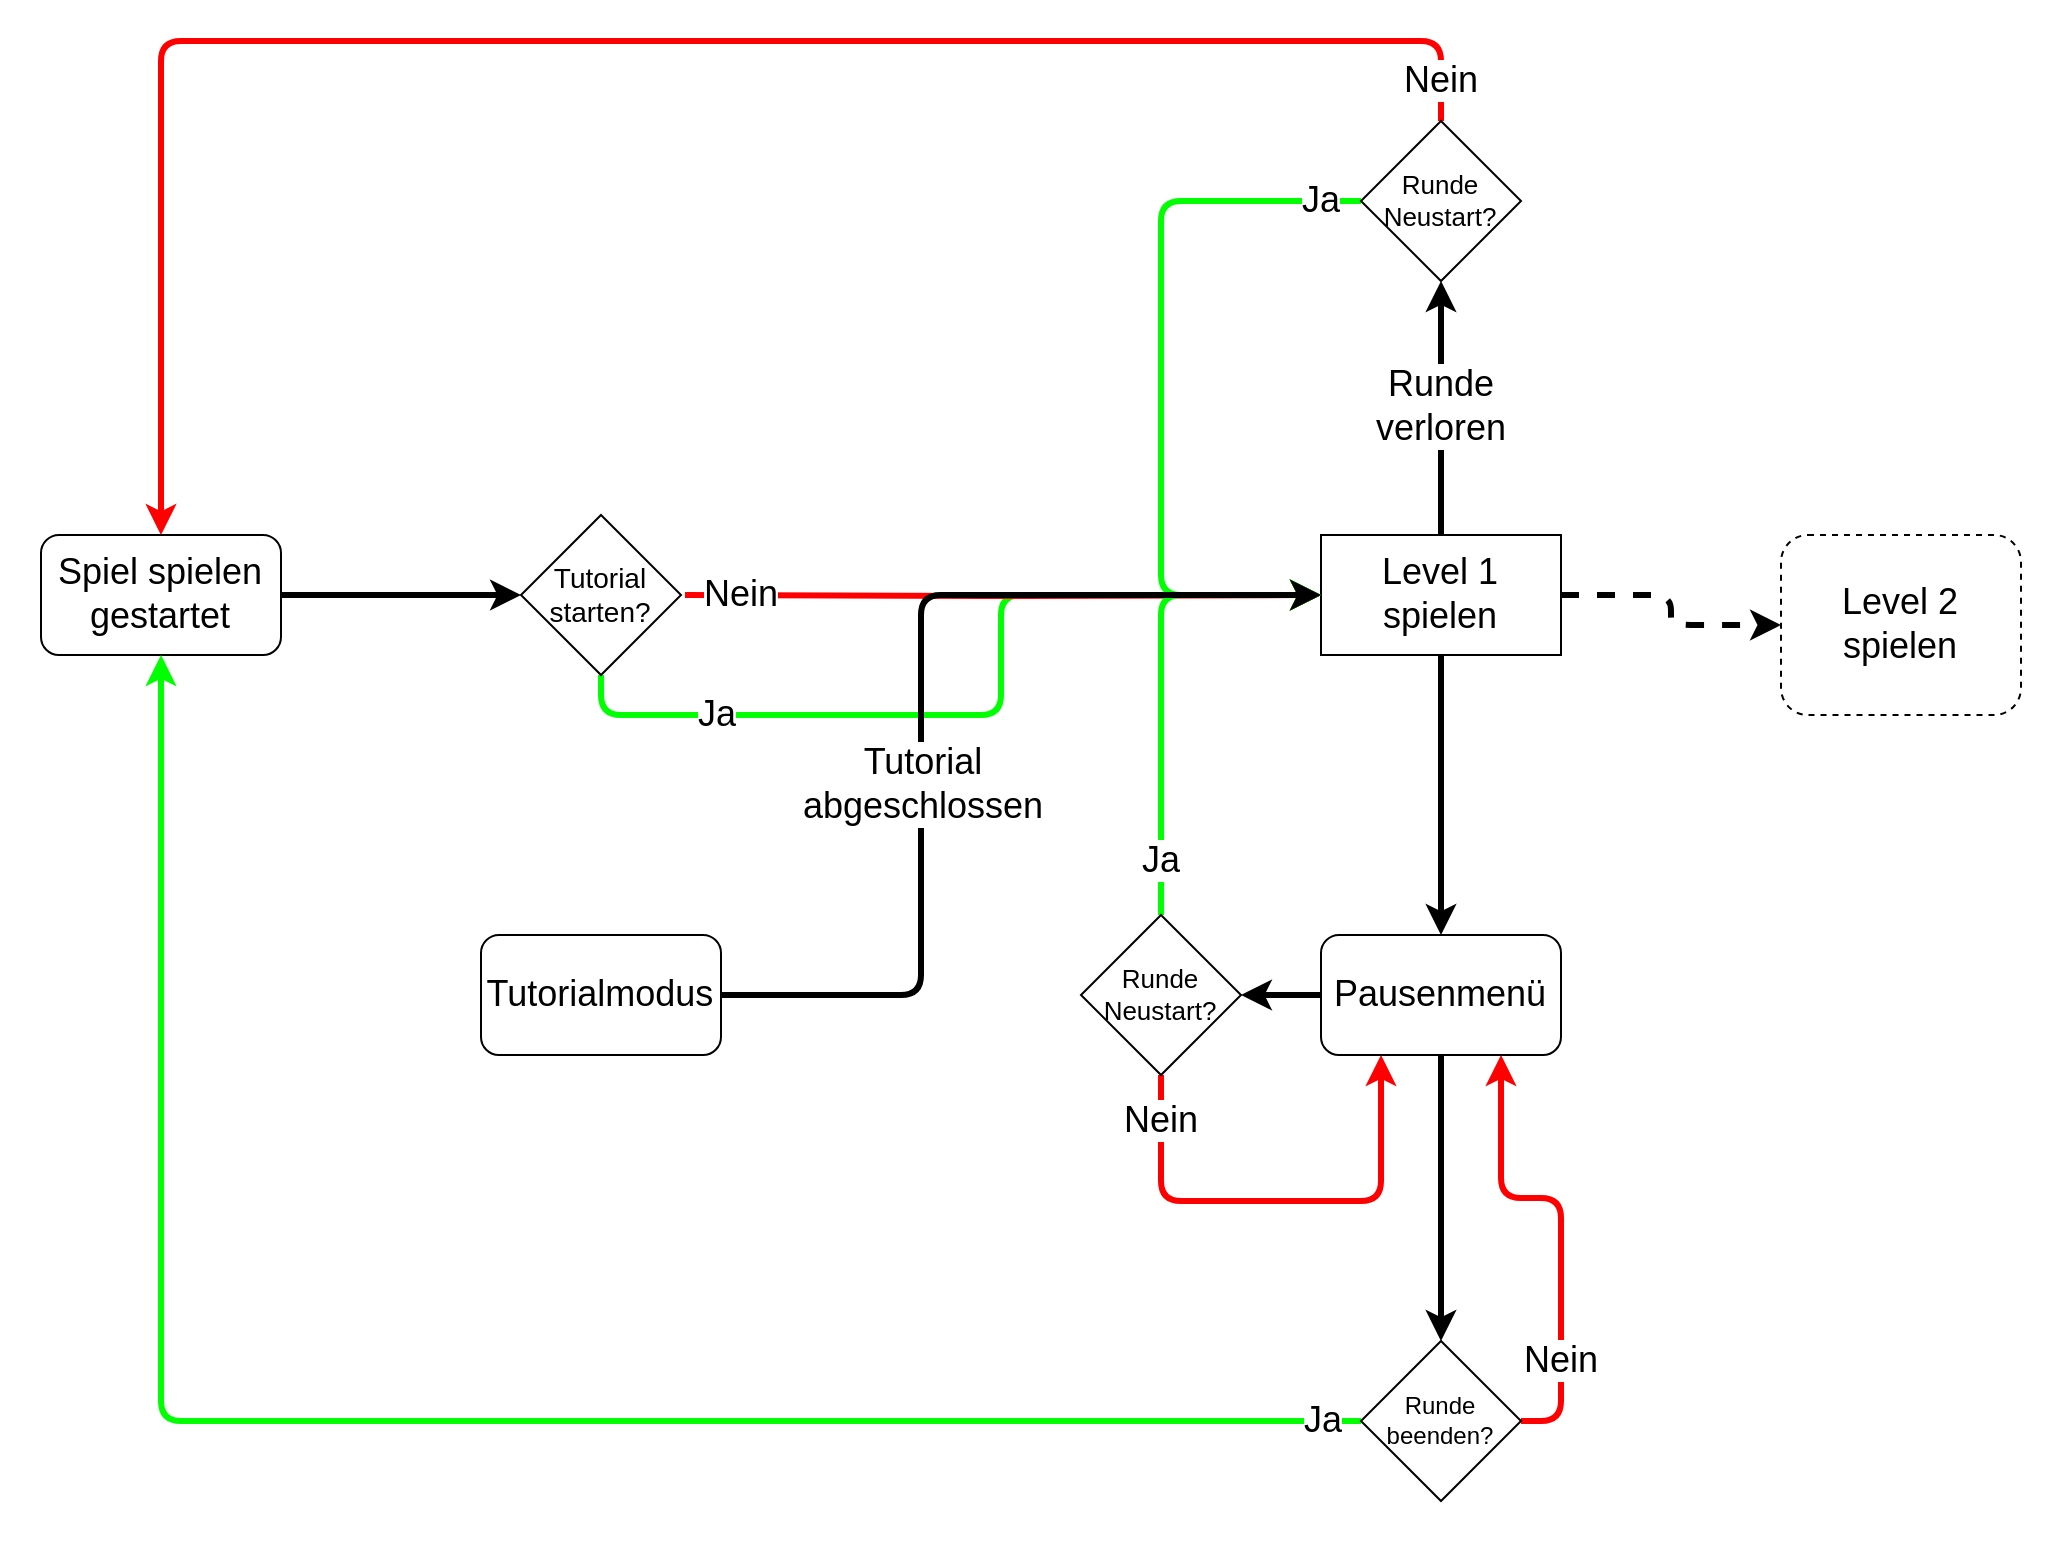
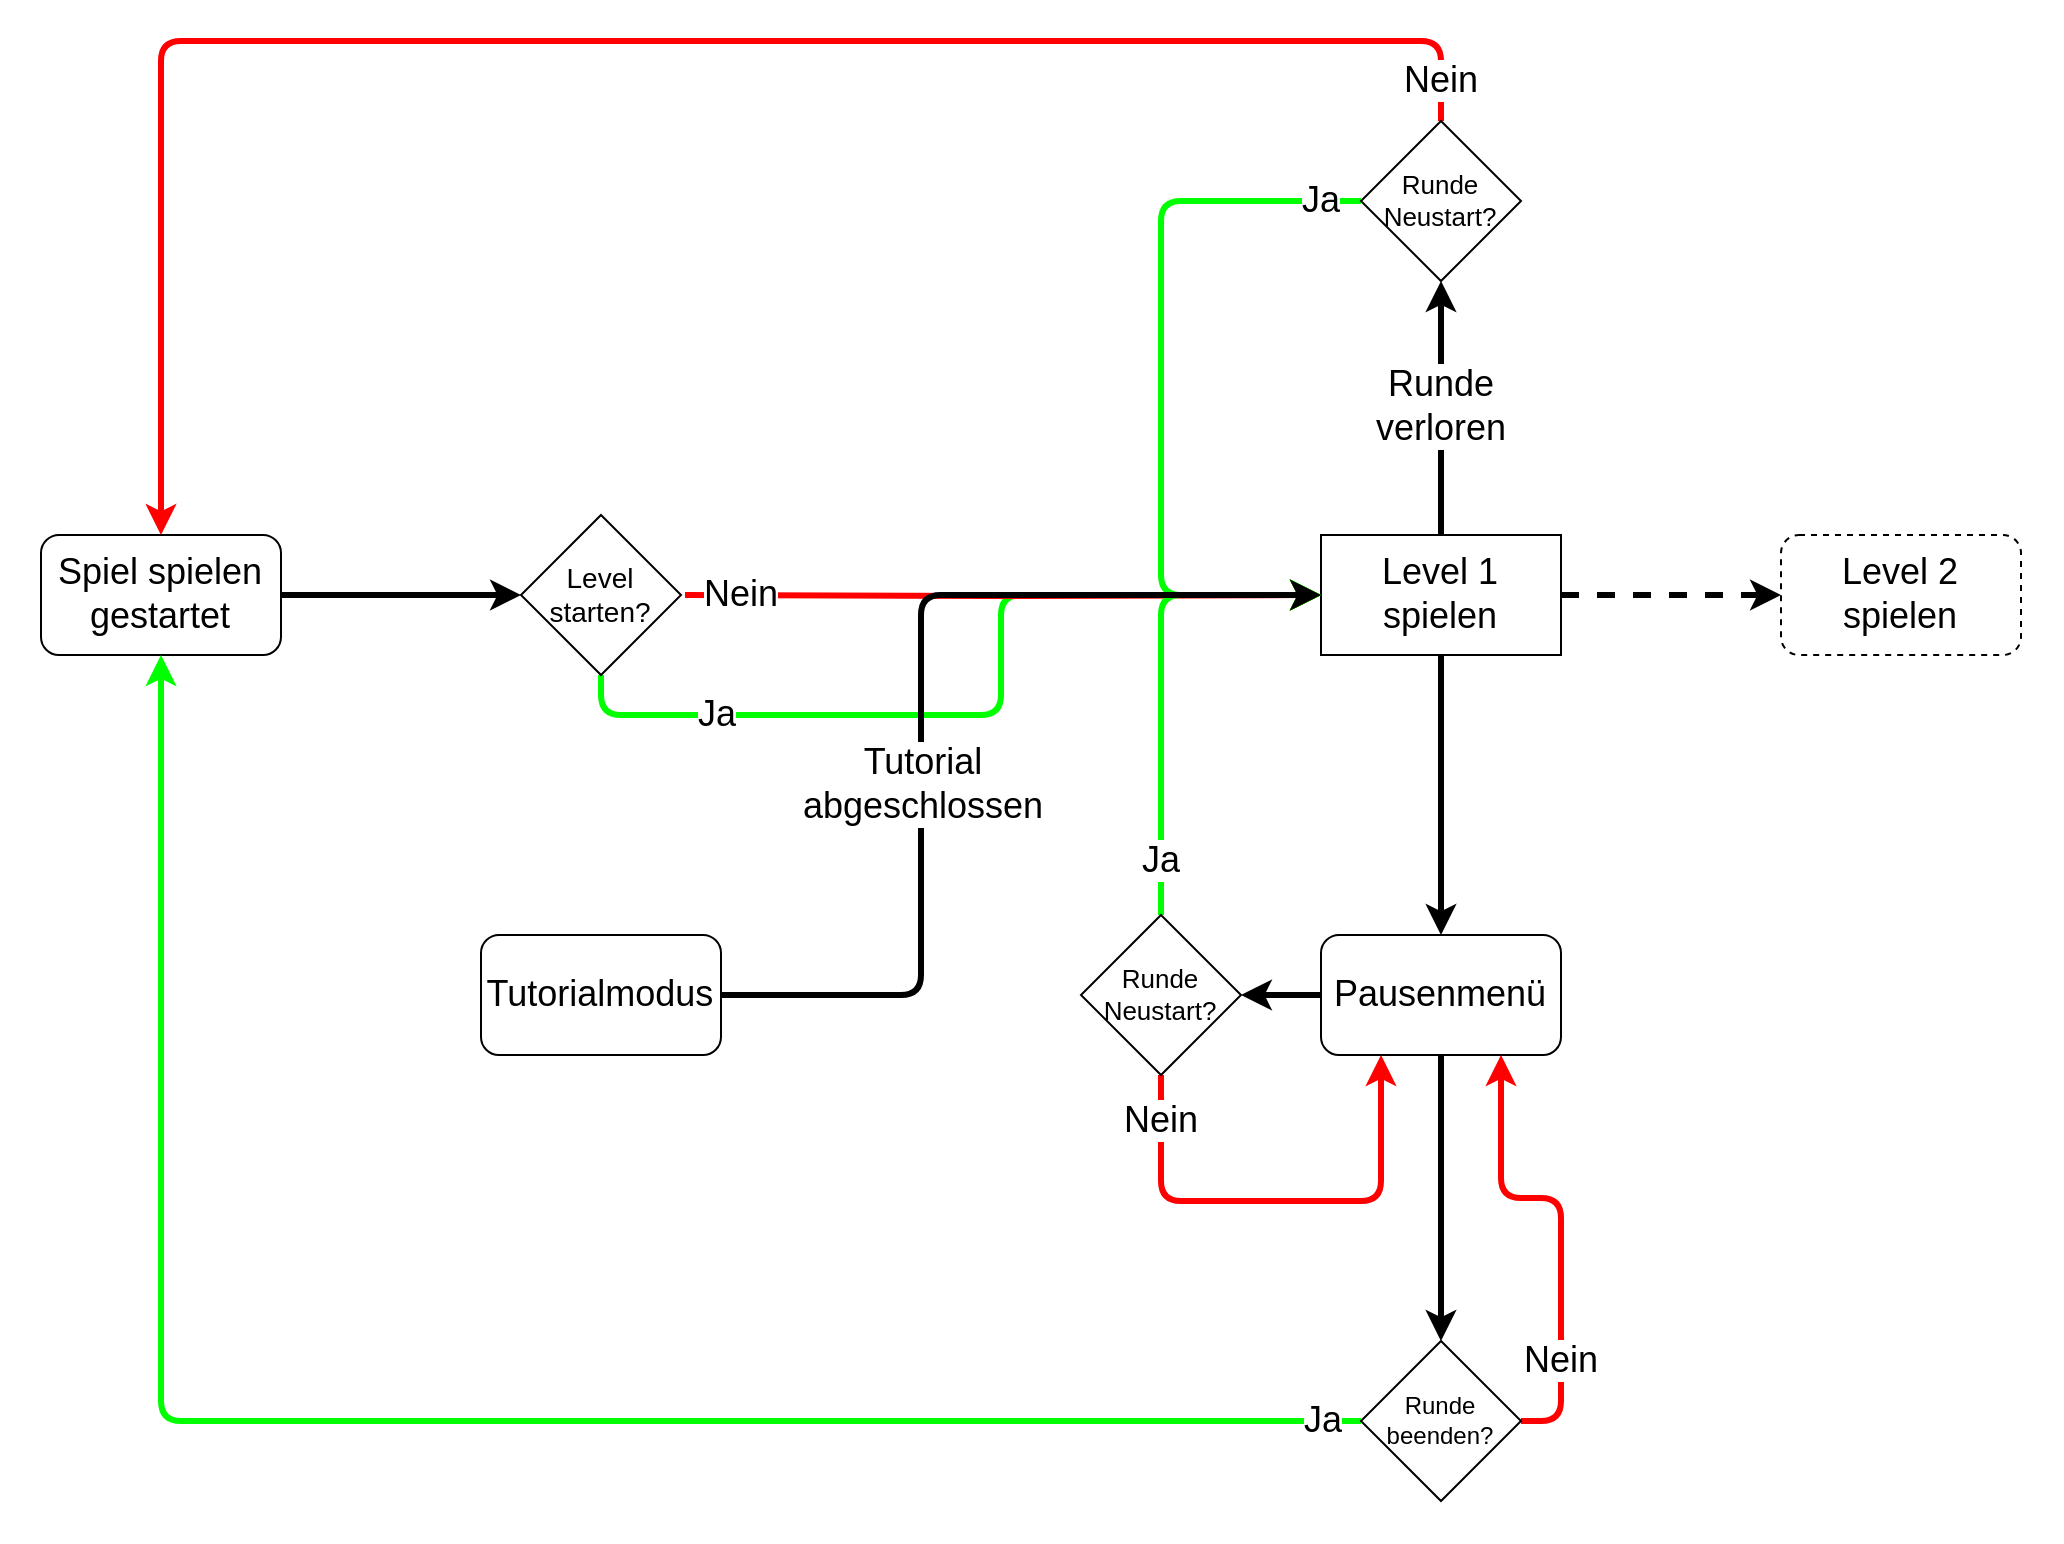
  <mxCell id="0" />
  <mxCell id="1" parent="0" />
  <mxCell id="2" style="edgeStyle=orthogonalEdgeStyle;rounded=1;orthogonalLoop=1;jettySize=auto;html=1;entryX=0;entryY=0.5;entryDx=0;entryDy=0;exitX=1;exitY=0.5;exitDx=0;exitDy=0;fontSize=18;strokeWidth=3;" edge="1" parent="1" source="3" target="6"><mxGeometry relative="1" as="geometry"><mxPoint x="180" y="347" as="sourcePoint" /></mxGeometry></mxCell>
  <mxCell id="3" value="Spiel spielen gestartet" style="rounded=1;whiteSpace=wrap;html=1;fontSize=18;" parent="1" vertex="1"><mxGeometry x="20" y="267" width="120" height="60" as="geometry" /></mxCell>
  <mxCell id="4" value="Ja" style="edgeStyle=orthogonalEdgeStyle;rounded=1;orthogonalLoop=1;jettySize=auto;html=1;exitX=0.5;exitY=1;exitDx=0;exitDy=0;strokeColor=#00FF00;fontSize=18;strokeWidth=3;" edge="1" parent="1" source="6" target="10"><mxGeometry x="-0.646" relative="1" as="geometry"><mxPoint as="offset" /></mxGeometry></mxCell>
  <mxCell id="5" value="Nein" style="edgeStyle=orthogonalEdgeStyle;rounded=1;orthogonalLoop=1;jettySize=auto;html=1;exitX=1;exitY=0.5;exitDx=0;exitDy=0;entryX=0;entryY=0.5;entryDx=0;entryDy=0;strokeColor=#FF0000;fontSize=18;strokeWidth=3;" edge="1" parent="1" target="10"><mxGeometry x="-0.824" relative="1" as="geometry"><mxPoint x="342" y="297" as="sourcePoint" /><mxPoint x="440" y="297" as="targetPoint" /><mxPoint as="offset" /></mxGeometry></mxCell>
- <mxCell id="6" value="Tutorial&lt;br style=&quot;font-size: 14px;&quot;&gt;starten?" style="rhombus;whiteSpace=wrap;html=1;fontSize=14;" vertex="1" parent="1"><mxGeometry x="260" y="257" width="80" height="80" as="geometry" /></mxCell>
+ <mxCell id="6" value="Level&lt;br style=&quot;font-size: 14px;&quot;&gt;starten?" style="rhombus;whiteSpace=wrap;html=1;fontSize=14;" vertex="1" parent="1"><mxGeometry x="260" y="257" width="80" height="80" as="geometry" /></mxCell>
  <mxCell id="7" value="Runde&lt;br style=&quot;font-size: 18px;&quot;&gt;verloren" style="edgeStyle=orthogonalEdgeStyle;rounded=1;orthogonalLoop=1;jettySize=auto;html=1;exitX=0.5;exitY=0;exitDx=0;exitDy=0;entryX=0.5;entryY=1;entryDx=0;entryDy=0;fontSize=18;strokeWidth=3;" edge="1" parent="1" source="10" target="25"><mxGeometry relative="1" as="geometry" /></mxCell>
  <mxCell id="8" value="" style="edgeStyle=orthogonalEdgeStyle;rounded=1;orthogonalLoop=1;jettySize=auto;html=1;strokeColor=#000000;dashed=1;fontSize=18;strokeWidth=3;" edge="1" parent="1" source="10" target="11"><mxGeometry relative="1" as="geometry" /></mxCell>
  <mxCell id="9" style="edgeStyle=orthogonalEdgeStyle;rounded=1;orthogonalLoop=1;jettySize=auto;html=1;exitX=0.5;exitY=1;exitDx=0;exitDy=0;entryX=0.5;entryY=0;entryDx=0;entryDy=0;strokeColor=#000000;fontSize=12;strokeWidth=3;" edge="1" parent="1" source="10" target="15"><mxGeometry relative="1" as="geometry" /></mxCell>
  <mxCell id="10" value="Level 1 spielen" style="whiteSpace=wrap;html=1;fontSize=18;rounded=0;" vertex="1" parent="1"><mxGeometry x="660" y="267" width="120" height="60" as="geometry" /></mxCell>
- <mxCell id="11" value="Level 2 spielen" style="rounded=1;whiteSpace=wrap;html=1;dashed=1;fontSize=18;" vertex="1" parent="1"><mxGeometry x="890" y="267" width="120" height="90" as="geometry" /></mxCell>
+ <mxCell id="11" value="Level 2 spielen" style="rounded=1;whiteSpace=wrap;html=1;dashed=1;fontSize=18;" vertex="1" parent="1"><mxGeometry x="890" y="267" width="120" height="60" as="geometry" /></mxCell>
  <mxCell id="12" value="Tutorialmodus" style="rounded=1;whiteSpace=wrap;html=1;fontSize=18;" vertex="1" parent="1"><mxGeometry x="240" y="467" width="120" height="60" as="geometry" /></mxCell>
  <mxCell id="13" style="edgeStyle=orthogonalEdgeStyle;rounded=0;orthogonalLoop=1;jettySize=auto;html=1;exitX=0.5;exitY=1;exitDx=0;exitDy=0;entryX=0.5;entryY=0;entryDx=0;entryDy=0;fontSize=18;strokeWidth=3;" edge="1" parent="1" source="15" target="19"><mxGeometry relative="1" as="geometry" /></mxCell>
  <mxCell id="14" style="edgeStyle=orthogonalEdgeStyle;rounded=1;orthogonalLoop=1;jettySize=auto;html=1;exitX=0;exitY=0.5;exitDx=0;exitDy=0;entryX=1;entryY=0.5;entryDx=0;entryDy=0;fontSize=18;strokeWidth=3;" edge="1" parent="1" source="15" target="22"><mxGeometry relative="1" as="geometry" /></mxCell>
  <mxCell id="15" value="Pausenmenü" style="rounded=1;whiteSpace=wrap;html=1;fontSize=18;" vertex="1" parent="1"><mxGeometry x="660" y="467" width="120" height="60" as="geometry" /></mxCell>
  <mxCell id="16" style="edgeStyle=orthogonalEdgeStyle;rounded=1;orthogonalLoop=1;jettySize=auto;html=1;exitX=0;exitY=0.5;exitDx=0;exitDy=0;entryX=0.5;entryY=1;entryDx=0;entryDy=0;strokeColor=#00FF00;fontSize=18;strokeWidth=3;" edge="1" parent="1" source="19" target="3"><mxGeometry relative="1" as="geometry" /></mxCell>
  <mxCell id="17" value="Ja" style="text;html=1;align=center;verticalAlign=middle;resizable=0;points=[];labelBackgroundColor=#ffffff;fontSize=18;" vertex="1" connectable="0" parent="16"><mxGeometry x="-0.502" y="-1" relative="1" as="geometry"><mxPoint x="225" y="0.93" as="offset" /></mxGeometry></mxCell>
  <mxCell id="18" value="Nein" style="edgeStyle=orthogonalEdgeStyle;rounded=1;orthogonalLoop=1;jettySize=auto;html=1;exitX=1;exitY=0.5;exitDx=0;exitDy=0;entryX=0.75;entryY=1;entryDx=0;entryDy=0;strokeColor=#FF0000;fontSize=18;strokeWidth=3;" edge="1" parent="1" source="19" target="15"><mxGeometry x="-0.569" relative="1" as="geometry"><mxPoint as="offset" /></mxGeometry></mxCell>
  <mxCell id="19" value="Runde beenden?" style="rhombus;whiteSpace=wrap;html=1;fontSize=12;" vertex="1" parent="1"><mxGeometry x="680" y="670" width="80" height="80" as="geometry" /></mxCell>
  <mxCell id="20" value="Ja" style="edgeStyle=orthogonalEdgeStyle;rounded=1;orthogonalLoop=1;jettySize=auto;html=1;exitX=0.5;exitY=0;exitDx=0;exitDy=0;entryX=0;entryY=0.5;entryDx=0;entryDy=0;strokeColor=#00FF00;fontSize=18;strokeWidth=3;" edge="1" parent="1" source="22" target="10"><mxGeometry x="-0.775" relative="1" as="geometry"><mxPoint as="offset" /></mxGeometry></mxCell>
  <mxCell id="21" value="Nein" style="edgeStyle=orthogonalEdgeStyle;rounded=1;orthogonalLoop=1;jettySize=auto;html=1;exitX=0.5;exitY=1;exitDx=0;exitDy=0;entryX=0.25;entryY=1;entryDx=0;entryDy=0;strokeColor=#FF0000;fontSize=18;strokeWidth=3;" edge="1" parent="1" source="22" target="15"><mxGeometry x="-0.812" relative="1" as="geometry"><Array as="points"><mxPoint x="580" y="600" /><mxPoint x="690" y="600" /></Array><mxPoint as="offset" /></mxGeometry></mxCell>
  <mxCell id="22" value="Runde&lt;br style=&quot;font-size: 13px;&quot;&gt;Neustart?" style="rhombus;whiteSpace=wrap;html=1;fontSize=13;" vertex="1" parent="1"><mxGeometry x="540" y="457" width="80" height="80" as="geometry" /></mxCell>
  <mxCell id="23" value="Ja" style="edgeStyle=orthogonalEdgeStyle;rounded=1;orthogonalLoop=1;jettySize=auto;html=1;exitX=0;exitY=0.5;exitDx=0;exitDy=0;entryX=0;entryY=0.5;entryDx=0;entryDy=0;strokeColor=#00FF00;fontSize=18;strokeWidth=3;" edge="1" parent="1" source="25" target="10"><mxGeometry x="-0.894" relative="1" as="geometry"><Array as="points"><mxPoint x="580" y="100" /><mxPoint x="580" y="297" /></Array><mxPoint as="offset" /></mxGeometry></mxCell>
  <mxCell id="24" value="Nein" style="edgeStyle=orthogonalEdgeStyle;rounded=1;orthogonalLoop=1;jettySize=auto;html=1;exitX=0.5;exitY=0;exitDx=0;exitDy=0;entryX=0.5;entryY=0;entryDx=0;entryDy=0;strokeColor=#FF0000;fontSize=18;strokeWidth=3;" edge="1" parent="1" source="25" target="3"><mxGeometry x="-0.957" relative="1" as="geometry"><Array as="points"><mxPoint x="720" y="20" /><mxPoint x="80" y="20" /></Array><mxPoint as="offset" /></mxGeometry></mxCell>
  <mxCell id="25" value="Runde&lt;br style=&quot;font-size: 13px;&quot;&gt;Neustart?" style="rhombus;whiteSpace=wrap;html=1;fontSize=13;" vertex="1" parent="1"><mxGeometry x="680" y="60" width="80" height="80" as="geometry" /></mxCell>
  <mxCell id="26" style="edgeStyle=orthogonalEdgeStyle;orthogonalLoop=1;jettySize=auto;html=1;exitX=1;exitY=0.5;exitDx=0;exitDy=0;entryX=0;entryY=0.5;entryDx=0;entryDy=0;rounded=1;fontSize=18;strokeWidth=3;" edge="1" parent="1" source="12" target="10"><mxGeometry relative="1" as="geometry"><Array as="points"><mxPoint x="460" y="497" /><mxPoint x="460" y="297" /></Array></mxGeometry></mxCell>
  <mxCell id="27" value="Tutorial&lt;br style=&quot;font-size: 18px;&quot;&gt;abgeschlossen" style="text;html=1;align=center;verticalAlign=middle;resizable=0;points=[];labelBackgroundColor=#ffffff;fontSize=18;" vertex="1" connectable="0" parent="26"><mxGeometry x="-0.057" relative="1" as="geometry"><mxPoint y="30.59" as="offset" /></mxGeometry></mxCell>
